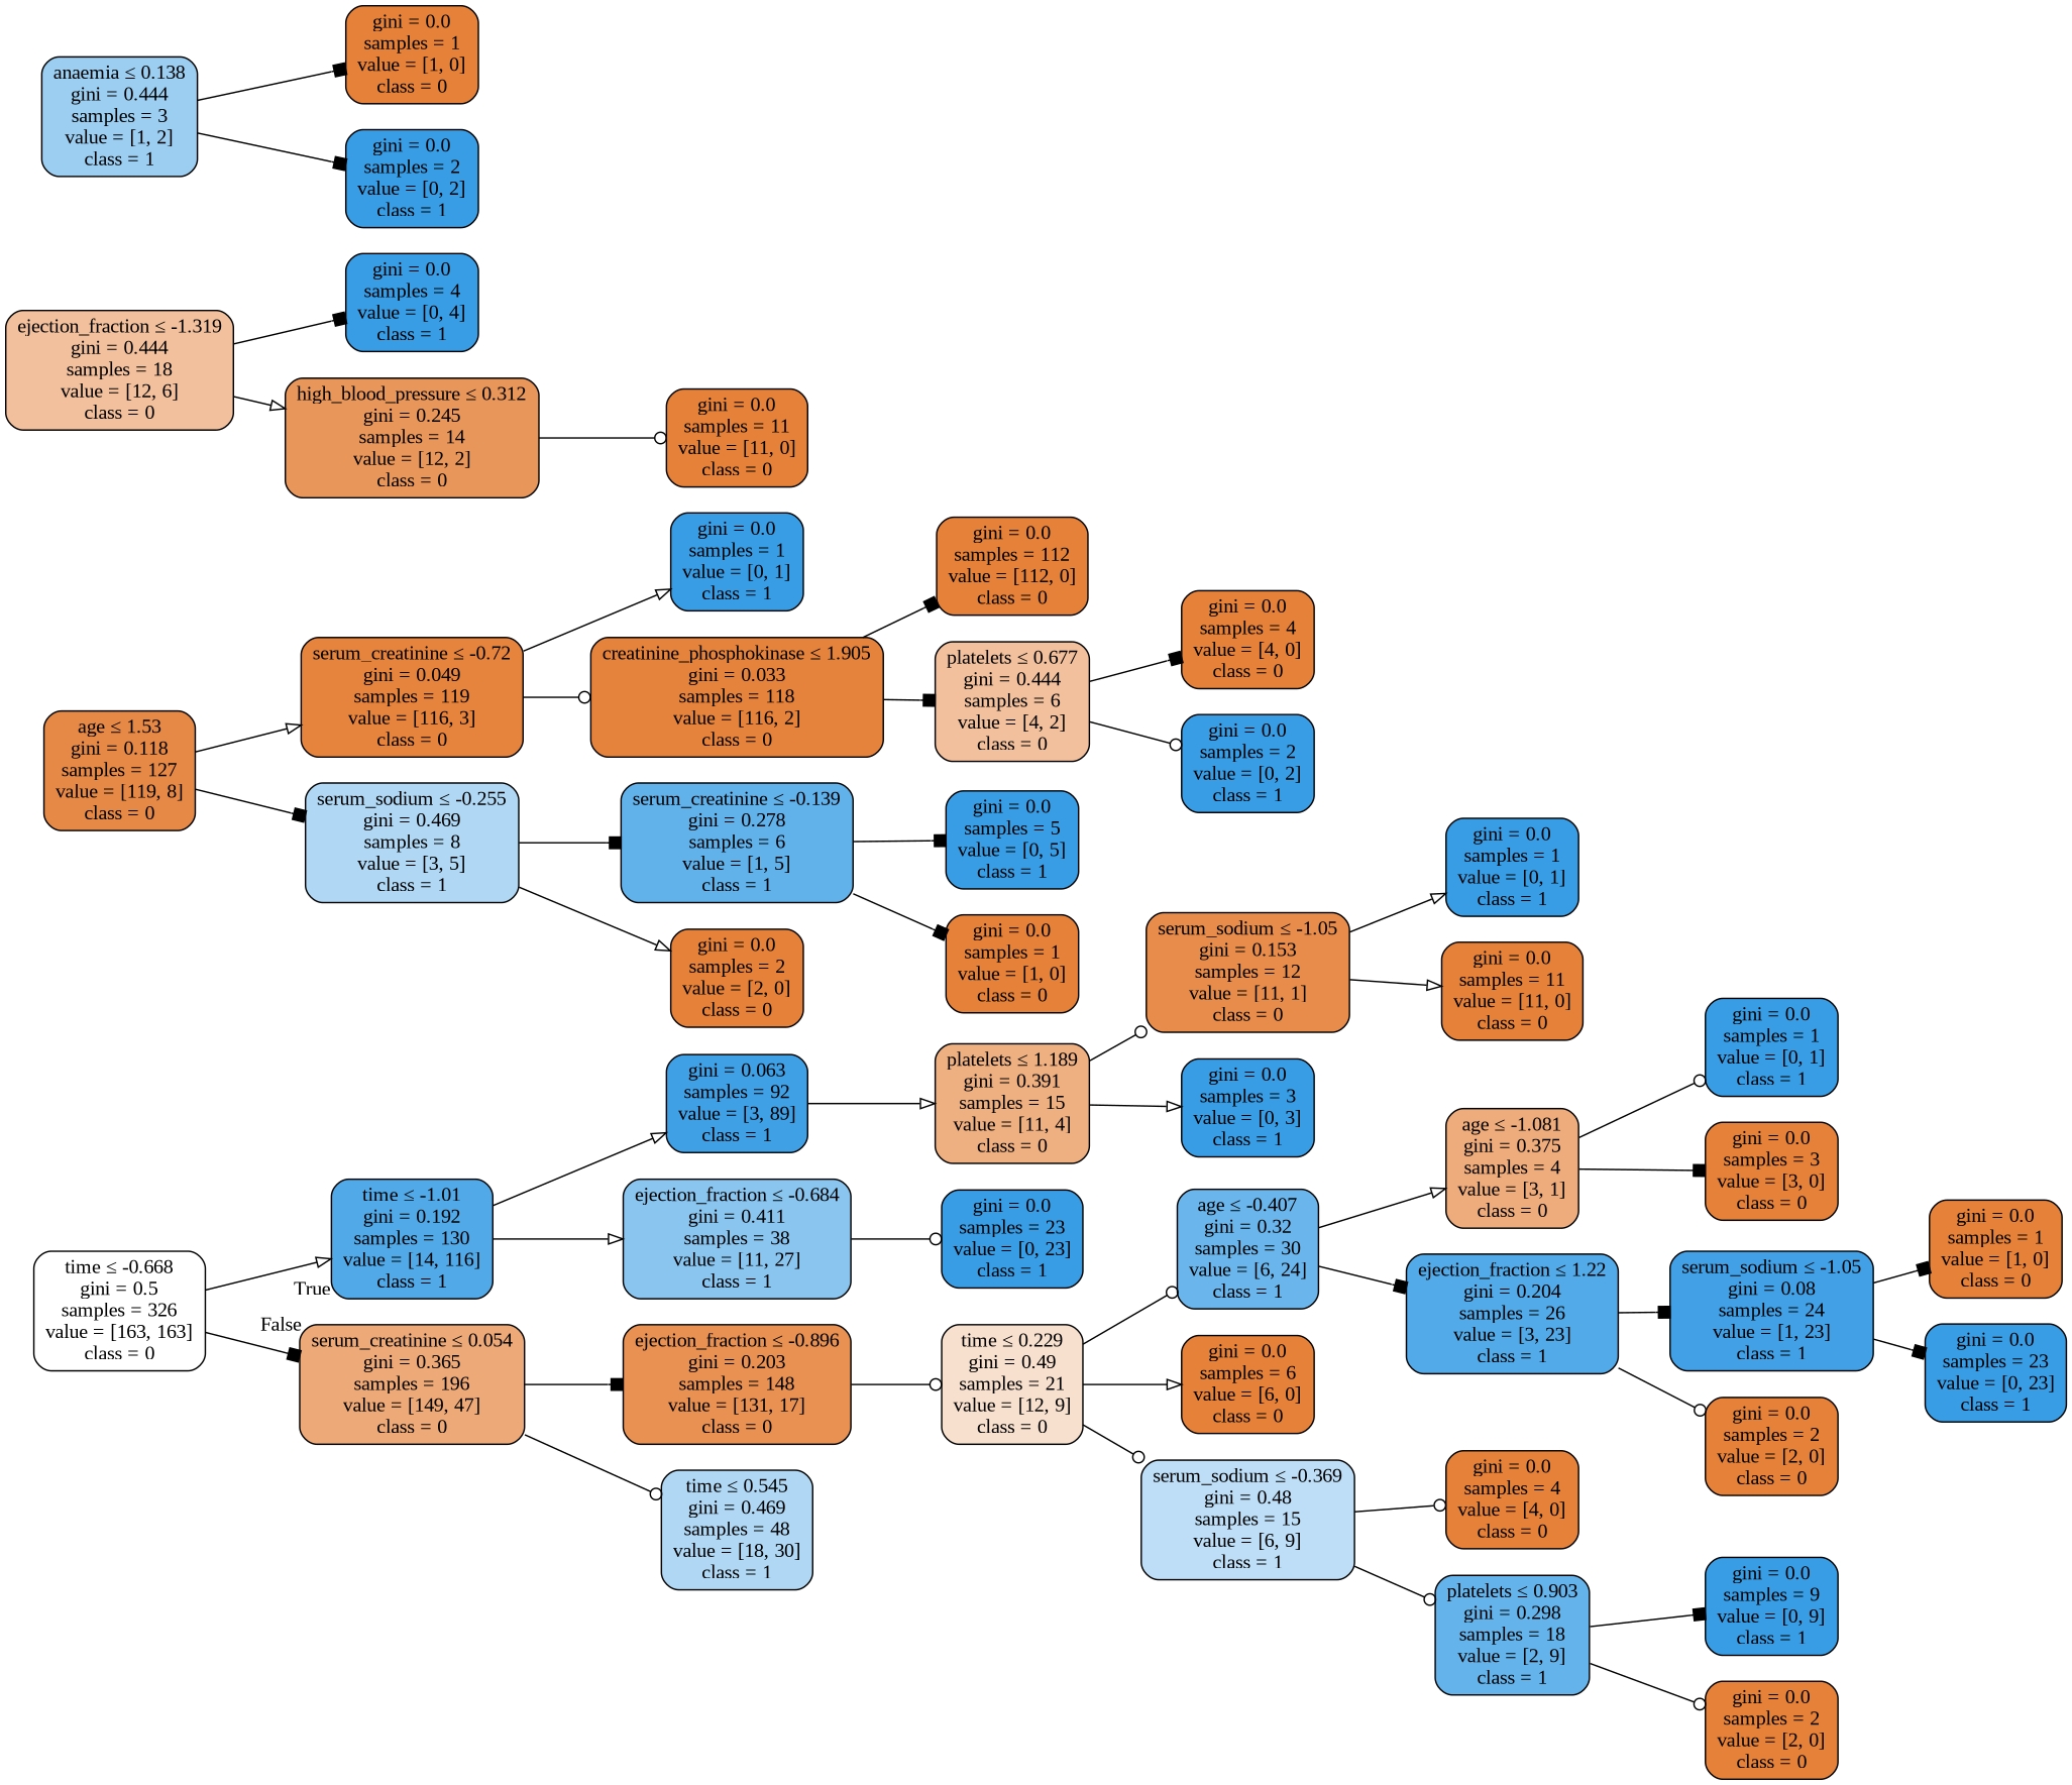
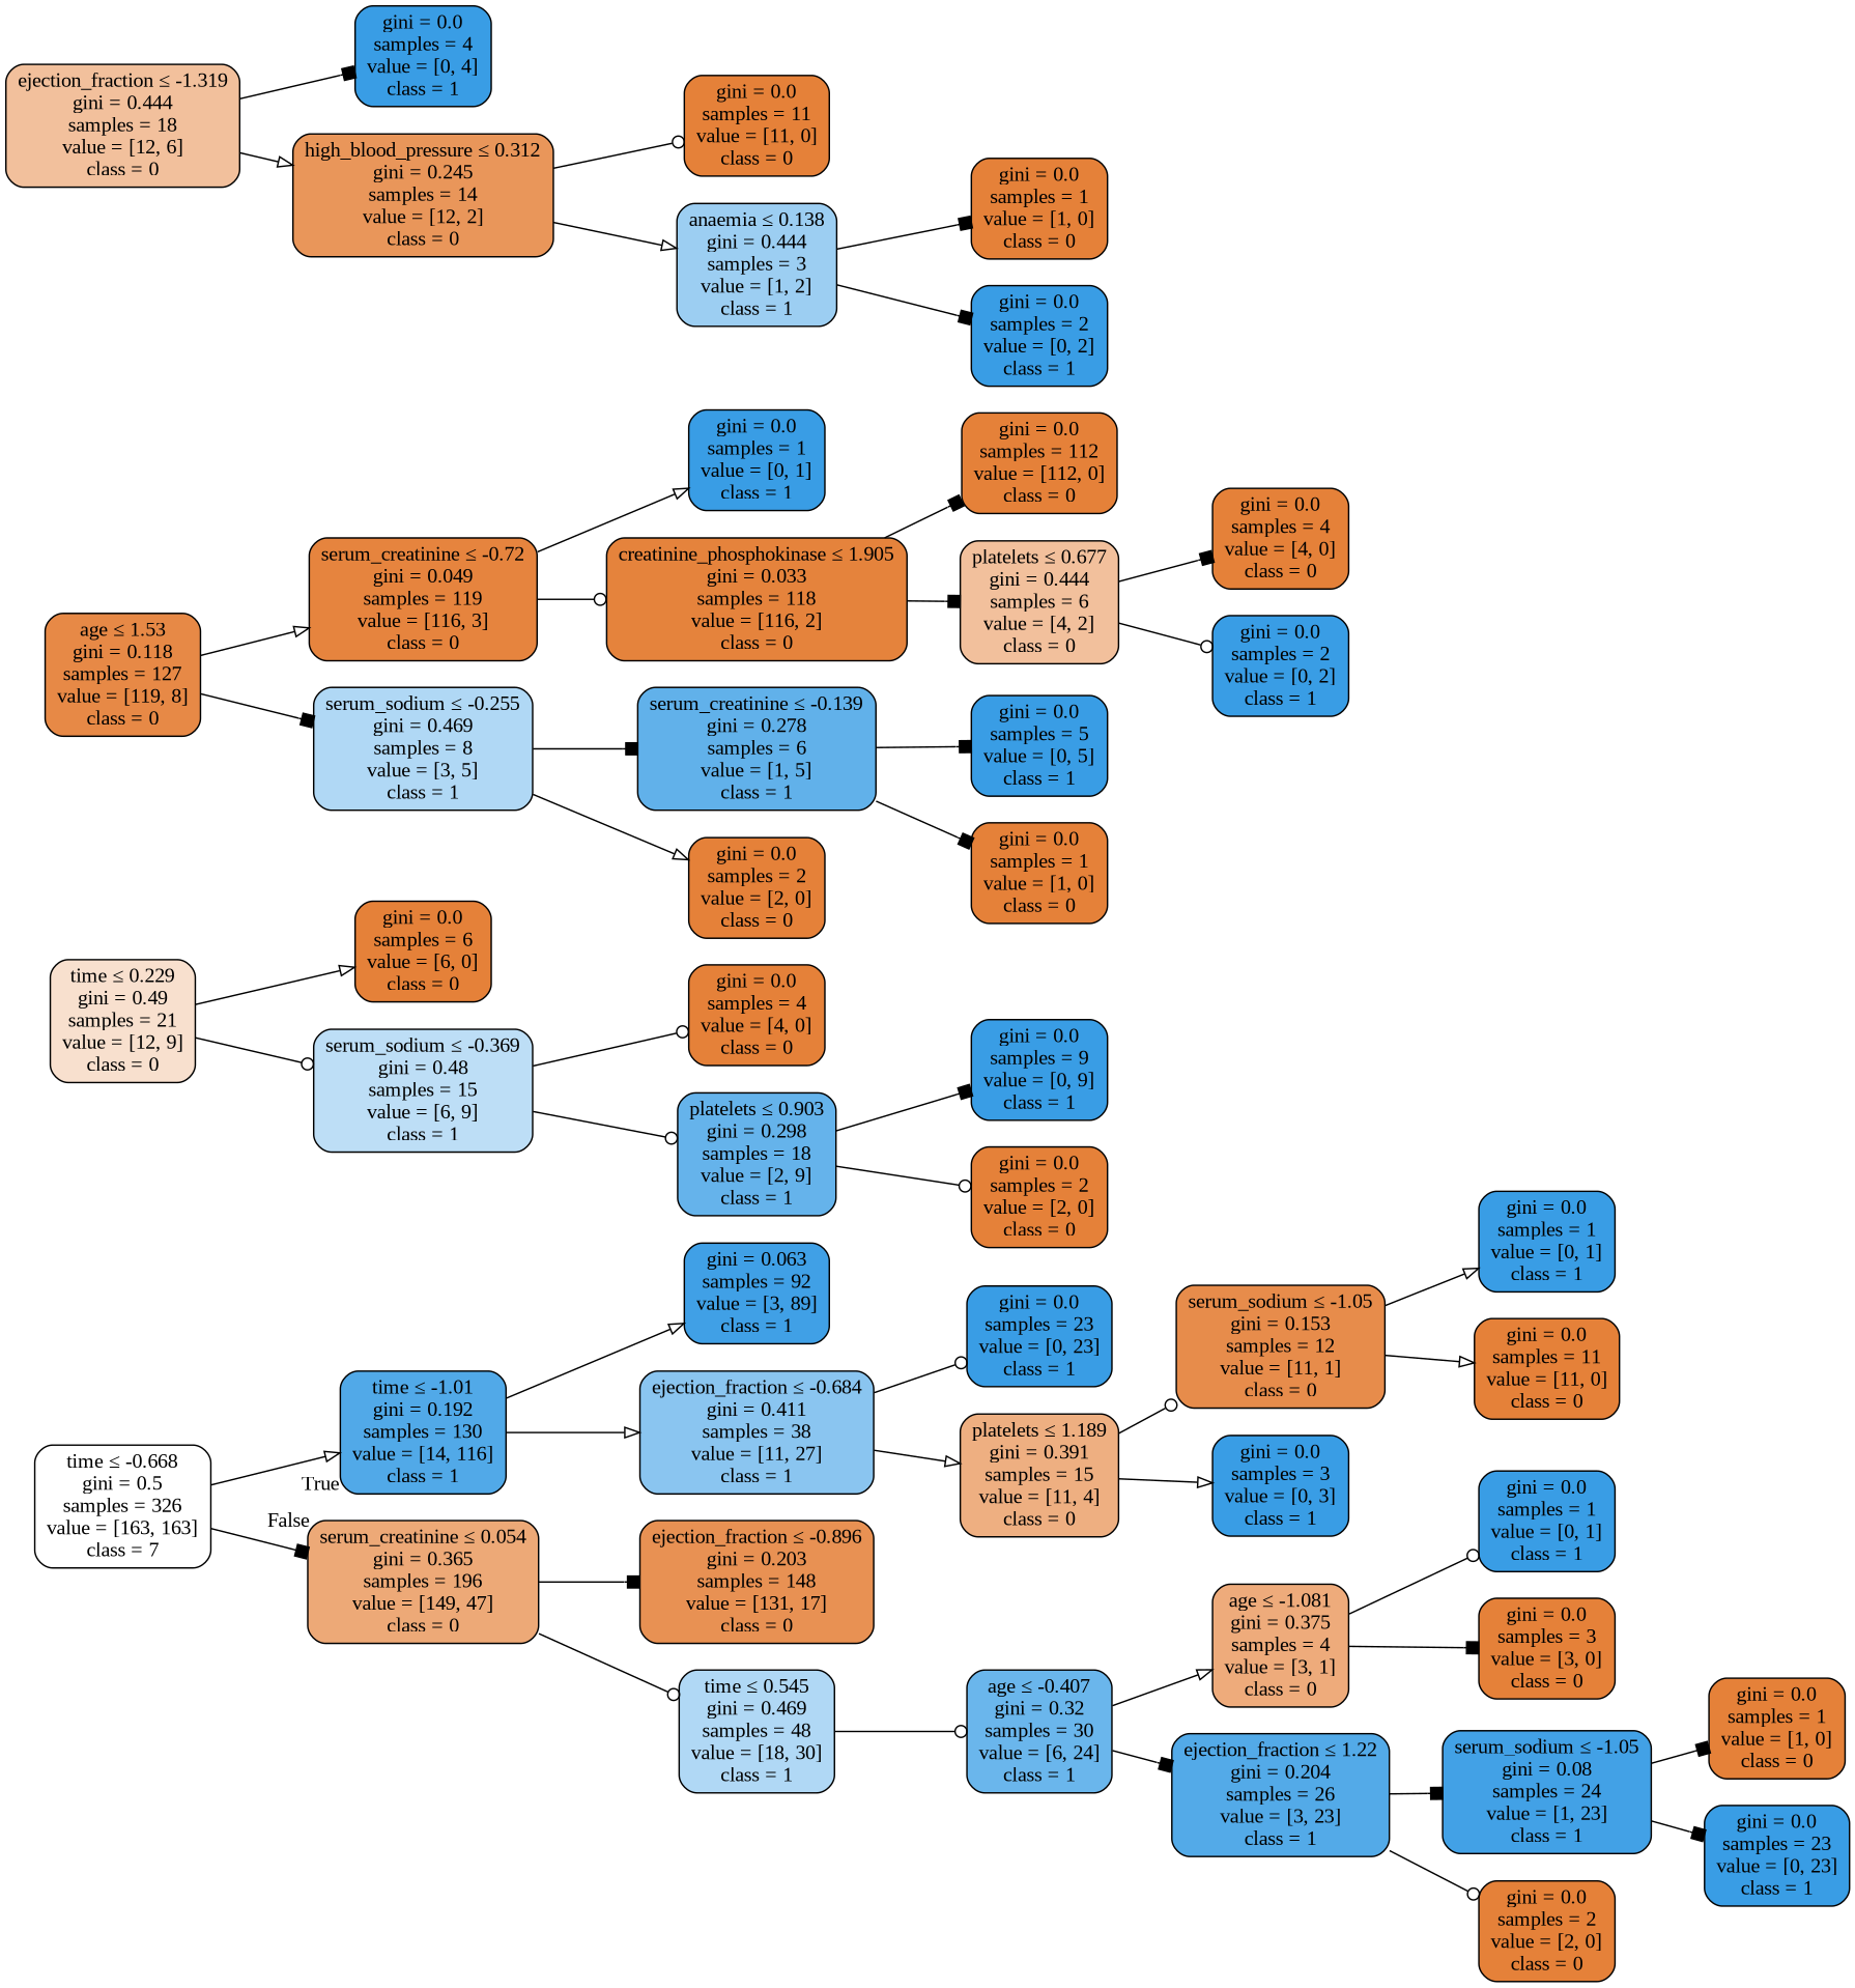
  digraph {
    fontname="Liberation Serif"
    rankdir=LR
    node [color=black fillcolor="#e58139" fontname="Liberation Serif" shape=box style="filled, rounded"]
    edge [arrowhead=box fontname="Liberation Serif"]
-   n1 [fillcolor="#ffffff" label=<time &le; -0.668<br/>gini = 0.5<br/>samples = 326<br/>value = [163, 163]<br/>class = 0>]
+   n1 [fillcolor="#ffffff" label=<time &le; -0.668<br/>gini = 0.5<br/>samples = 326<br/>value = [163, 163]<br/>class = 7>]
    n2 [fillcolor="#51a9e8" label=<time &le; -1.01<br/>gini = 0.192<br/>samples = 130<br/>value = [14, 116]<br/>class = 1>]
    n3 [fillcolor="#eda977" label=<serum_creatinine &le; 0.054<br/>gini = 0.365<br/>samples = 196<br/>value = [149, 47]<br/>class = 0>]
    n4 [fillcolor="#40a0e6" label=<gini = 0.063<br/>samples = 92<br/>value = [3, 89]<br/>class = 1>]
    n5 [fillcolor="#8ac5f0" label=<ejection_fraction &le; -0.684<br/>gini = 0.411<br/>samples = 38<br/>value = [11, 27]<br/>class = 1>]
    n6 [fillcolor="#e89153" label=<ejection_fraction &le; -0.896<br/>gini = 0.203<br/>samples = 148<br/>value = [131, 17]<br/>class = 0>]
    n7 [fillcolor="#b0d8f5" label=<time &le; 0.545<br/>gini = 0.469<br/>samples = 48<br/>value = [18, 30]<br/>class = 1>]
    n8 [fillcolor="#399de5" label=<gini = 0.0<br/>samples = 23<br/>value = [0, 23]<br/>class = 1>]
    n9 [fillcolor="#eeaf81" label=<platelets &le; 1.189<br/>gini = 0.391<br/>samples = 15<br/>value = [11, 4]<br/>class = 0>]
    n10 [fillcolor="#e78c4b" label=<serum_sodium &le; -1.05<br/>gini = 0.153<br/>samples = 12<br/>value = [11, 1]<br/>class = 0>]
    n11 [fillcolor="#399de5" label=<gini = 0.0<br/>samples = 3<br/>value = [0, 3]<br/>class = 1>]
    n12 [fillcolor="#399de5" label=<gini = 0.0<br/>samples = 1<br/>value = [0, 1]<br/>class = 1>]
    n13 [label=<gini = 0.0<br/>samples = 11<br/>value = [11, 0]<br/>class = 0>]
    n14 [fillcolor="#f8e0ce" label=<time &le; 0.229<br/>gini = 0.49<br/>samples = 21<br/>value = [12, 9]<br/>class = 0>]
    n15 [fillcolor="#6ab6ec" label=<age &le; -0.407<br/>gini = 0.32<br/>samples = 30<br/>value = [6, 24]<br/>class = 1>]
    n16 [label=<gini = 0.0<br/>samples = 6<br/>value = [6, 0]<br/>class = 0>]
    n17 [fillcolor="#bddef6" label=<serum_sodium &le; -0.369<br/>gini = 0.48<br/>samples = 15<br/>value = [6, 9]<br/>class = 1>]
    n18 [fillcolor="#e78946" label=<age &le; 1.53<br/>gini = 0.118<br/>samples = 127<br/>value = [119, 8]<br/>class = 0>]
    n19 [fillcolor="#e6843e" label=<serum_creatinine &le; -0.72<br/>gini = 0.049<br/>samples = 119<br/>value = [116, 3]<br/>class = 0>]
    n20 [fillcolor="#b0d8f5" label=<serum_sodium &le; -0.255<br/>gini = 0.469<br/>samples = 8<br/>value = [3, 5]<br/>class = 1>]
    n21 [label=<gini = 0.0<br/>samples = 4<br/>value = [4, 0]<br/>class = 0>]
    n22 [fillcolor="#65b3eb" label=<platelets &le; 0.903<br/>gini = 0.298<br/>samples = 18<br/>value = [2, 9]<br/>class = 1>]
    n23 [fillcolor="#399de5" label=<gini = 0.0<br/>samples = 9<br/>value = [0, 9]<br/>class = 1>]
    n24 [label=<gini = 0.0<br/>samples = 2<br/>value = [2, 0]<br/>class = 0>]
    n25 [fillcolor="#399de5" label=<gini = 0.0<br/>samples = 1<br/>value = [0, 1]<br/>class = 1>]
    n26 [fillcolor="#e5833c" label=<creatinine_phosphokinase &le; 1.905<br/>gini = 0.033<br/>samples = 118<br/>value = [116, 2]<br/>class = 0>]
    n27 [fillcolor="#61b1ea" label=<serum_creatinine &le; -0.139<br/>gini = 0.278<br/>samples = 6<br/>value = [1, 5]<br/>class = 1>]
    n28 [label=<gini = 0.0<br/>samples = 2<br/>value = [2, 0]<br/>class = 0>]
    n29 [label=<gini = 0.0<br/>samples = 112<br/>value = [112, 0]<br/>class = 0>]
    n30 [fillcolor="#f2c09c" label=<platelets &le; 0.677<br/>gini = 0.444<br/>samples = 6<br/>value = [4, 2]<br/>class = 0>]
    n31 [label=<gini = 0.0<br/>samples = 4<br/>value = [4, 0]<br/>class = 0>]
    n32 [fillcolor="#399de5" label=<gini = 0.0<br/>samples = 2<br/>value = [0, 2]<br/>class = 1>]
    n33 [fillcolor="#399de5" label=<gini = 0.0<br/>samples = 5<br/>value = [0, 5]<br/>class = 1>]
    n34 [label=<gini = 0.0<br/>samples = 1<br/>value = [1, 0]<br/>class = 0>]
    n35 [fillcolor="#eeab7b" label=<age &le; -1.081<br/>gini = 0.375<br/>samples = 4<br/>value = [3, 1]<br/>class = 0>]
    n36 [fillcolor="#53aae8" label=<ejection_fraction &le; 1.22<br/>gini = 0.204<br/>samples = 26<br/>value = [3, 23]<br/>class = 1>]
    n37 [fillcolor="#f2c09c" label=<ejection_fraction &le; -1.319<br/>gini = 0.444<br/>samples = 18<br/>value = [12, 6]<br/>class = 0>]
    n38 [fillcolor="#399de5" label=<gini = 0.0<br/>samples = 4<br/>value = [0, 4]<br/>class = 1>]
    n39 [fillcolor="#e9965a" label=<high_blood_pressure &le; 0.312<br/>gini = 0.245<br/>samples = 14<br/>value = [12, 2]<br/>class = 0>]
    n40 [fillcolor="#399de5" label=<gini = 0.0<br/>samples = 1<br/>value = [0, 1]<br/>class = 1>]
    n41 [label=<gini = 0.0<br/>samples = 3<br/>value = [3, 0]<br/>class = 0>]
    n42 [fillcolor="#42a1e6" label=<serum_sodium &le; -1.05<br/>gini = 0.08<br/>samples = 24<br/>value = [1, 23]<br/>class = 1>]
    n43 [label=<gini = 0.0<br/>samples = 2<br/>value = [2, 0]<br/>class = 0>]
    n44 [label=<gini = 0.0<br/>samples = 1<br/>value = [1, 0]<br/>class = 0>]
    n45 [fillcolor="#399de5" label=<gini = 0.0<br/>samples = 23<br/>value = [0, 23]<br/>class = 1>]
    n46 [label=<gini = 0.0<br/>samples = 11<br/>value = [11, 0]<br/>class = 0>]
    n47 [fillcolor="#9ccef2" label=<anaemia &le; 0.138<br/>gini = 0.444<br/>samples = 3<br/>value = [1, 2]<br/>class = 1>]
    n48 [label=<gini = 0.0<br/>samples = 1<br/>value = [1, 0]<br/>class = 0>]
    n49 [fillcolor="#399de5" label=<gini = 0.0<br/>samples = 2<br/>value = [0, 2]<br/>class = 1>]
    n1 -> n2 [arrowhead=onormal headlabel=True labelangle=45 labeldistance=2.5]
    n1 -> n3 [headlabel=False labelangle=-45 labeldistance=2.5]
    n2 -> n4 [arrowhead=onormal]
    n2 -> n5 [arrowhead=onormal]
    n3 -> n6
    n3 -> n7 [arrowhead=odot]
    n5 -> n8 [arrowhead=odot]
-   n4 -> n9 [arrowhead=onormal]
-   n6 -> n14 [arrowhead=odot]
-   n14 -> n15 [arrowhead=odot]
+   n5 -> n9 [arrowhead=onormal]
+   n7 -> n15 [arrowhead=odot]
    n9 -> n10 [arrowhead=odot]
    n9 -> n11 [arrowhead=onormal]
    n10 -> n12 [arrowhead=onormal]
    n10 -> n13 [arrowhead=onormal]
    n14 -> n16 [arrowhead=onormal]
    n14 -> n17 [arrowhead=odot]
    n15 -> n35 [arrowhead=onormal]
    n15 -> n36
    n17 -> n21 [arrowhead=odot]
    n17 -> n22 [arrowhead=odot]
    n18 -> n19 [arrowhead=onormal]
    n18 -> n20
    n19 -> n25 [arrowhead=onormal]
    n19 -> n26 [arrowhead=odot]
    n20 -> n27
    n20 -> n28 [arrowhead=onormal]
    n22 -> n23
    n22 -> n24 [arrowhead=odot]
    n26 -> n29
    n26 -> n30
    n27 -> n33
    n27 -> n34
    n30 -> n31
    n30 -> n32 [arrowhead=odot]
    n35 -> n40 [arrowhead=odot]
    n35 -> n41
    n36 -> n42
    n36 -> n43 [arrowhead=odot]
    n37 -> n38
    n37 -> n39 [arrowhead=onormal]
    n39 -> n46 [arrowhead=odot]
+   n39 -> n47 [arrowhead=onormal]
    n42 -> n44
    n42 -> n45
    n47 -> n48
    n47 -> n49
  }
